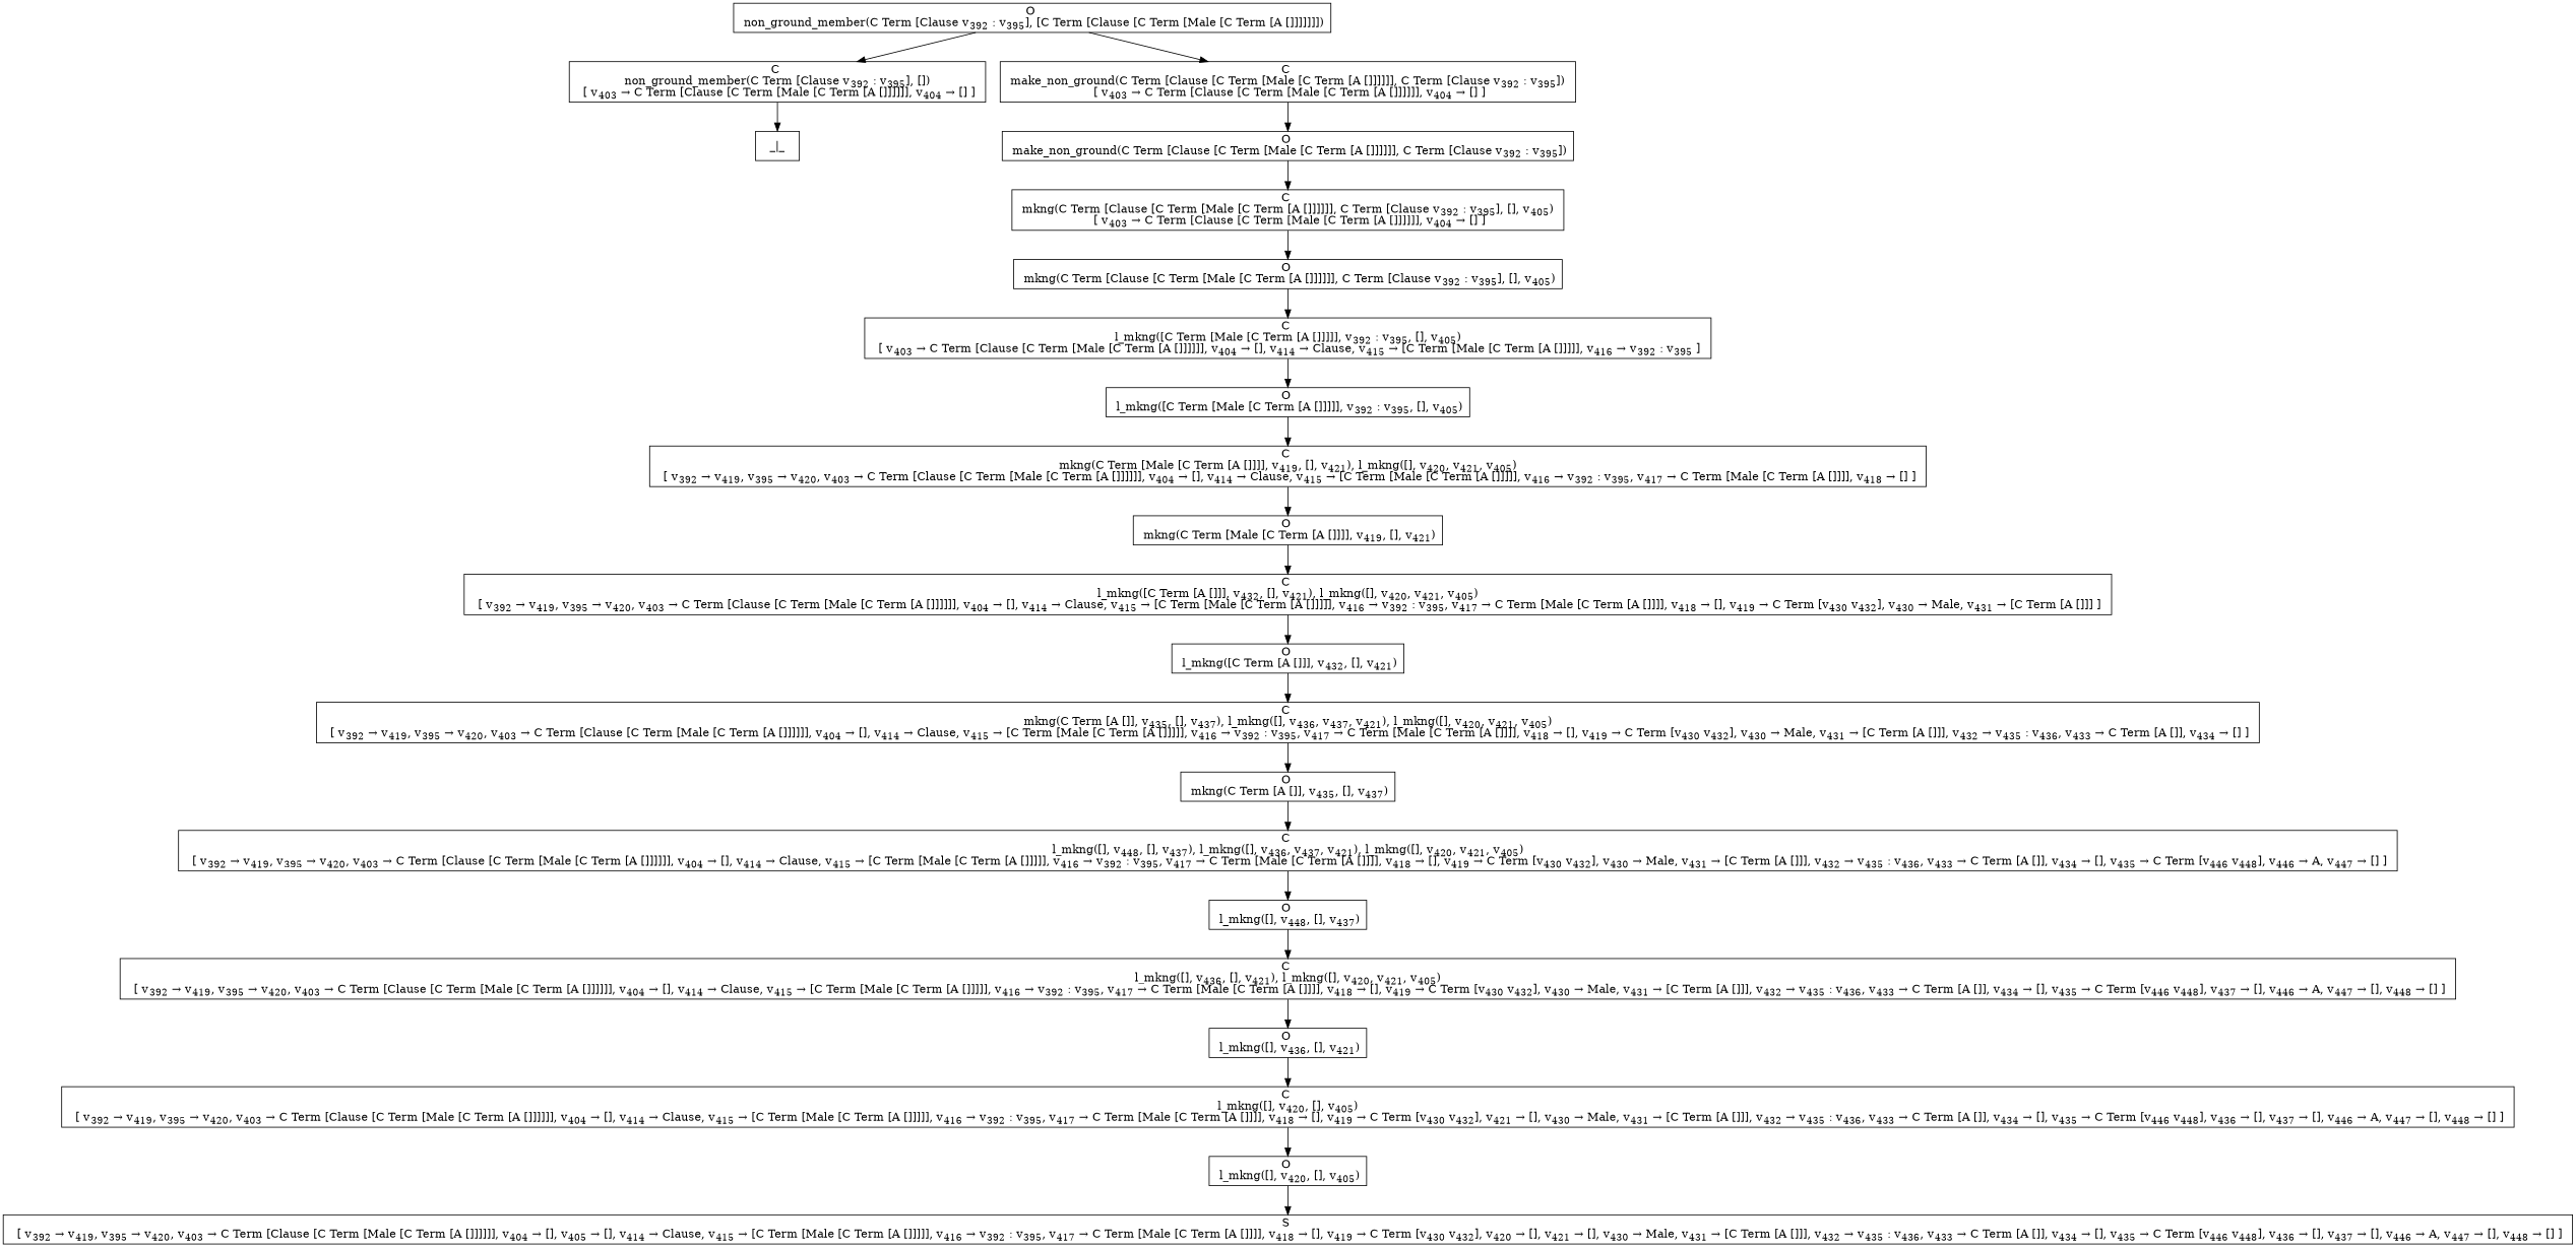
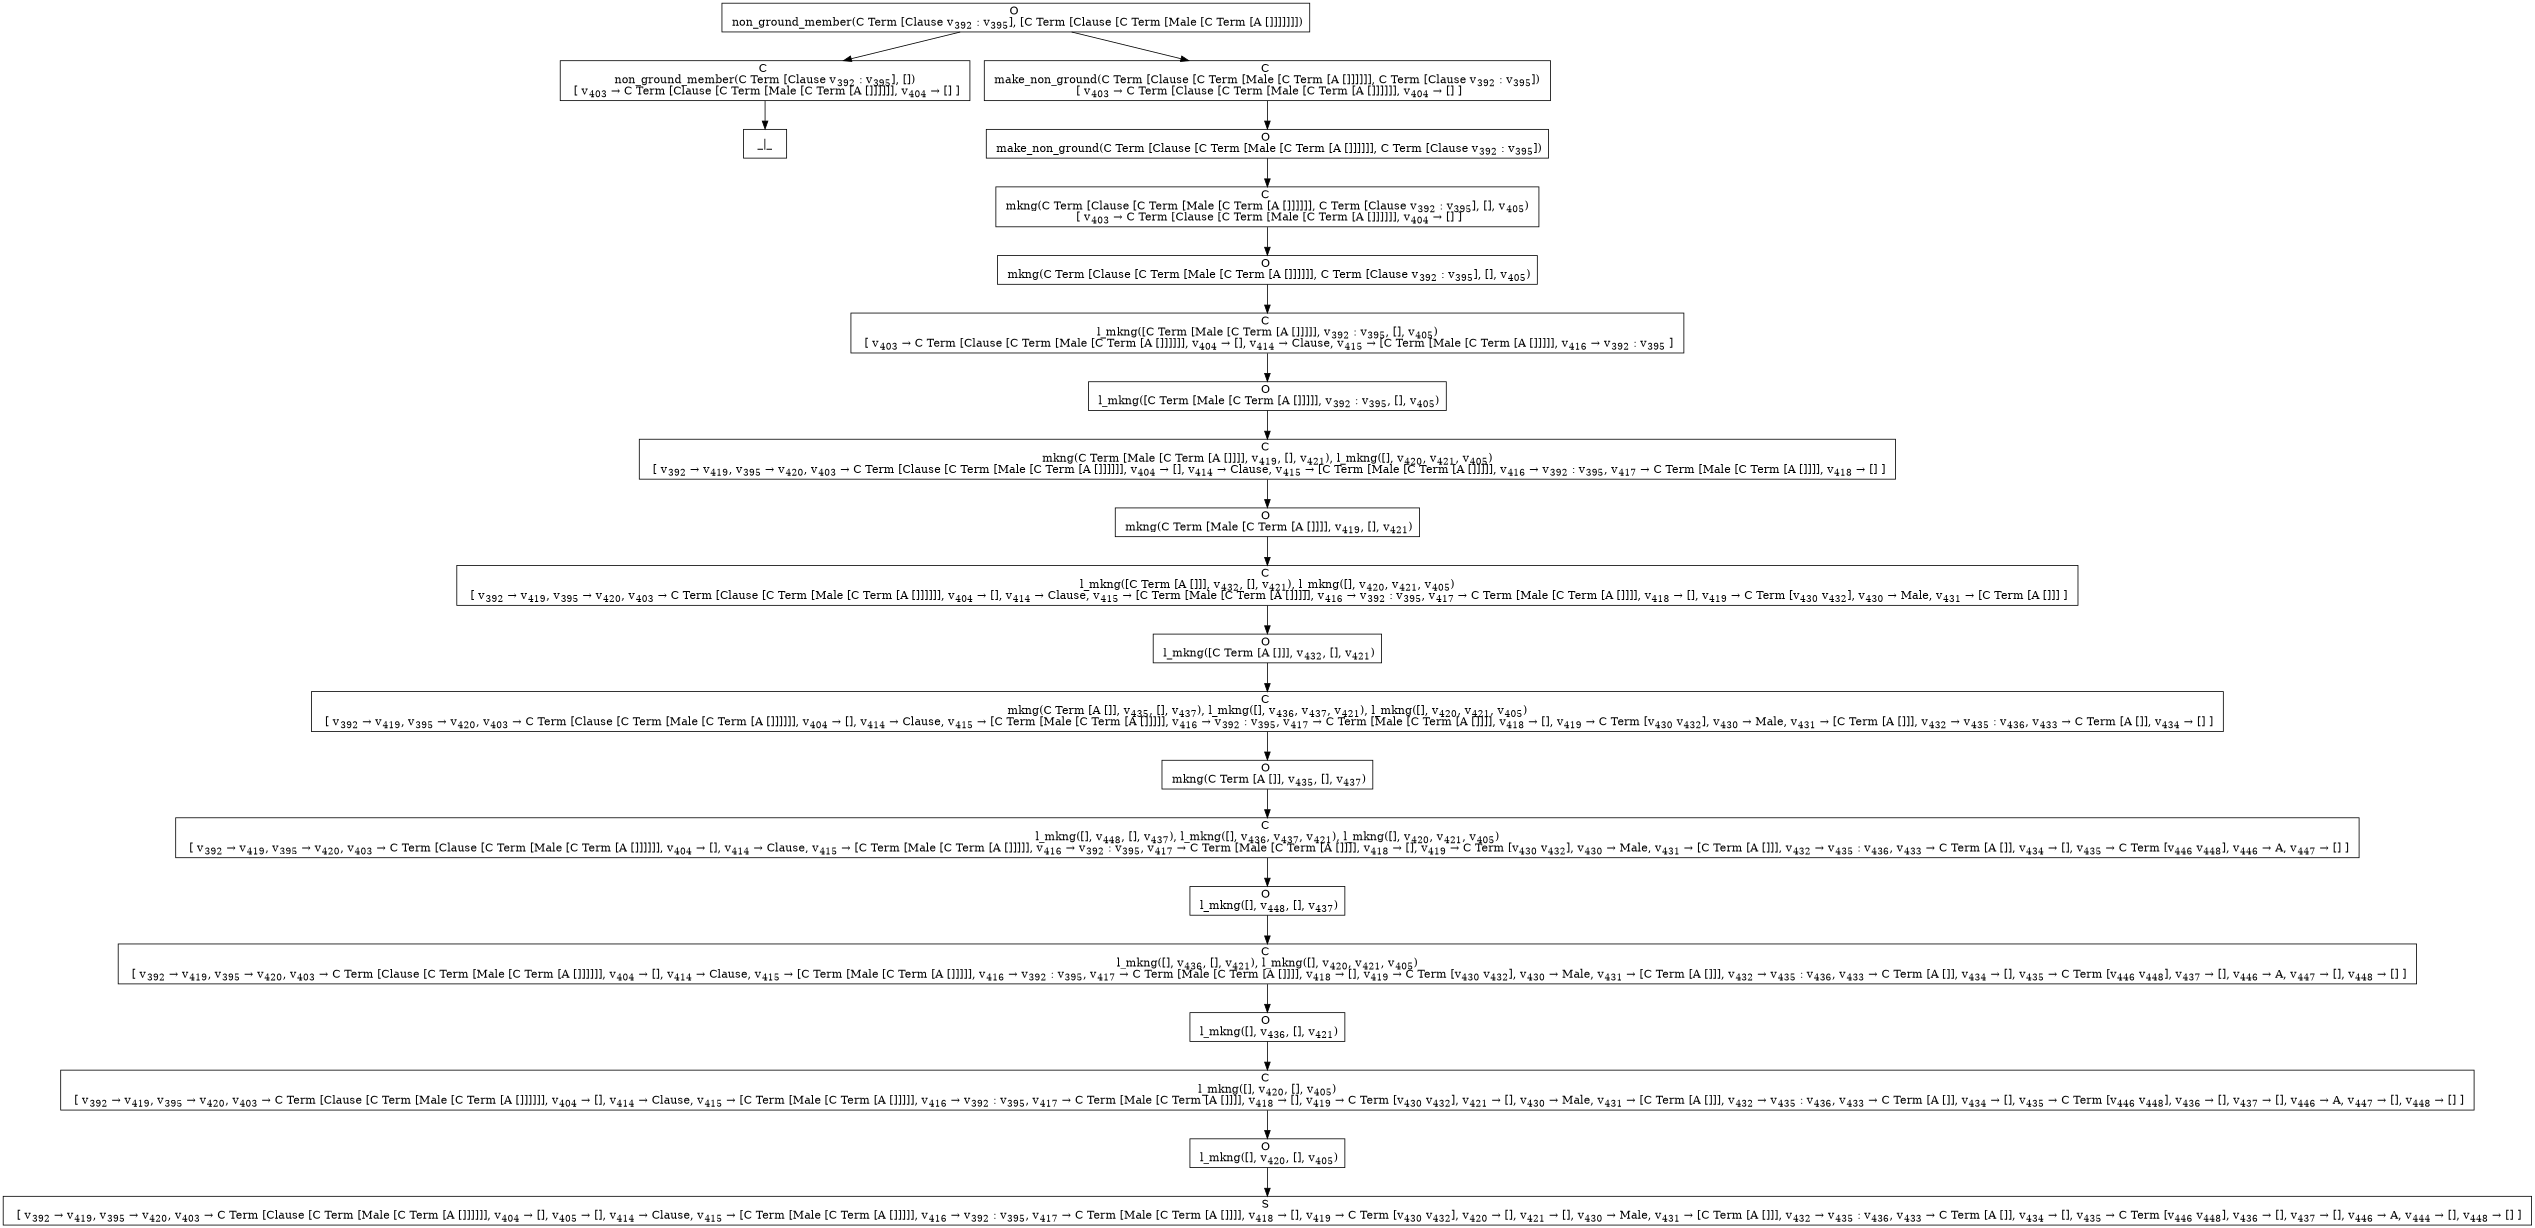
  digraph {
    rankdir=TB
    node [fillcolor=white shape=box style=filled]
    n1 [label=<O <BR/> non_ground_member(C Term [Clause v<SUB>392</SUB> : v<SUB>395</SUB>], [C Term [Clause [C Term [Male [C Term [A []]]]]]])>]
    n2 [label=<C <BR/> non_ground_member(C Term [Clause v<SUB>392</SUB> : v<SUB>395</SUB>], []) <BR/>  [ v<SUB>403</SUB> &rarr; C Term [Clause [C Term [Male [C Term [A []]]]]], v<SUB>404</SUB> &rarr; [] ] >]
    n3 [label=<C <BR/> make_non_ground(C Term [Clause [C Term [Male [C Term [A []]]]]], C Term [Clause v<SUB>392</SUB> : v<SUB>395</SUB>]) <BR/>  [ v<SUB>403</SUB> &rarr; C Term [Clause [C Term [Male [C Term [A []]]]]], v<SUB>404</SUB> &rarr; [] ] >]
    n4 [label=<_|_>]
    n5 [label=<O <BR/> make_non_ground(C Term [Clause [C Term [Male [C Term [A []]]]]], C Term [Clause v<SUB>392</SUB> : v<SUB>395</SUB>])>]
    n6 [label=<C <BR/> mkng(C Term [Clause [C Term [Male [C Term [A []]]]]], C Term [Clause v<SUB>392</SUB> : v<SUB>395</SUB>], [], v<SUB>405</SUB>) <BR/>  [ v<SUB>403</SUB> &rarr; C Term [Clause [C Term [Male [C Term [A []]]]]], v<SUB>404</SUB> &rarr; [] ] >]
    n7 [label=<O <BR/> mkng(C Term [Clause [C Term [Male [C Term [A []]]]]], C Term [Clause v<SUB>392</SUB> : v<SUB>395</SUB>], [], v<SUB>405</SUB>)>]
    n8 [label=<C <BR/> l_mkng([C Term [Male [C Term [A []]]]], v<SUB>392</SUB> : v<SUB>395</SUB>, [], v<SUB>405</SUB>) <BR/>  [ v<SUB>403</SUB> &rarr; C Term [Clause [C Term [Male [C Term [A []]]]]], v<SUB>404</SUB> &rarr; [], v<SUB>414</SUB> &rarr; Clause, v<SUB>415</SUB> &rarr; [C Term [Male [C Term [A []]]]], v<SUB>416</SUB> &rarr; v<SUB>392</SUB> : v<SUB>395</SUB> ] >]
    n9 [label=<O <BR/> l_mkng([C Term [Male [C Term [A []]]]], v<SUB>392</SUB> : v<SUB>395</SUB>, [], v<SUB>405</SUB>)>]
    n10 [label=<C <BR/> mkng(C Term [Male [C Term [A []]]], v<SUB>419</SUB>, [], v<SUB>421</SUB>), l_mkng([], v<SUB>420</SUB>, v<SUB>421</SUB>, v<SUB>405</SUB>) <BR/>  [ v<SUB>392</SUB> &rarr; v<SUB>419</SUB>, v<SUB>395</SUB> &rarr; v<SUB>420</SUB>, v<SUB>403</SUB> &rarr; C Term [Clause [C Term [Male [C Term [A []]]]]], v<SUB>404</SUB> &rarr; [], v<SUB>414</SUB> &rarr; Clause, v<SUB>415</SUB> &rarr; [C Term [Male [C Term [A []]]]], v<SUB>416</SUB> &rarr; v<SUB>392</SUB> : v<SUB>395</SUB>, v<SUB>417</SUB> &rarr; C Term [Male [C Term [A []]]], v<SUB>418</SUB> &rarr; [] ] >]
    n11 [label=<O <BR/> mkng(C Term [Male [C Term [A []]]], v<SUB>419</SUB>, [], v<SUB>421</SUB>)>]
    n12 [label=<C <BR/> l_mkng([C Term [A []]], v<SUB>432</SUB>, [], v<SUB>421</SUB>), l_mkng([], v<SUB>420</SUB>, v<SUB>421</SUB>, v<SUB>405</SUB>) <BR/>  [ v<SUB>392</SUB> &rarr; v<SUB>419</SUB>, v<SUB>395</SUB> &rarr; v<SUB>420</SUB>, v<SUB>403</SUB> &rarr; C Term [Clause [C Term [Male [C Term [A []]]]]], v<SUB>404</SUB> &rarr; [], v<SUB>414</SUB> &rarr; Clause, v<SUB>415</SUB> &rarr; [C Term [Male [C Term [A []]]]], v<SUB>416</SUB> &rarr; v<SUB>392</SUB> : v<SUB>395</SUB>, v<SUB>417</SUB> &rarr; C Term [Male [C Term [A []]]], v<SUB>418</SUB> &rarr; [], v<SUB>419</SUB> &rarr; C Term [v<SUB>430</SUB> v<SUB>432</SUB>], v<SUB>430</SUB> &rarr; Male, v<SUB>431</SUB> &rarr; [C Term [A []]] ] >]
    n13 [label=<O <BR/> l_mkng([C Term [A []]], v<SUB>432</SUB>, [], v<SUB>421</SUB>)>]
    n14 [label=<C <BR/> mkng(C Term [A []], v<SUB>435</SUB>, [], v<SUB>437</SUB>), l_mkng([], v<SUB>436</SUB>, v<SUB>437</SUB>, v<SUB>421</SUB>), l_mkng([], v<SUB>420</SUB>, v<SUB>421</SUB>, v<SUB>405</SUB>) <BR/>  [ v<SUB>392</SUB> &rarr; v<SUB>419</SUB>, v<SUB>395</SUB> &rarr; v<SUB>420</SUB>, v<SUB>403</SUB> &rarr; C Term [Clause [C Term [Male [C Term [A []]]]]], v<SUB>404</SUB> &rarr; [], v<SUB>414</SUB> &rarr; Clause, v<SUB>415</SUB> &rarr; [C Term [Male [C Term [A []]]]], v<SUB>416</SUB> &rarr; v<SUB>392</SUB> : v<SUB>395</SUB>, v<SUB>417</SUB> &rarr; C Term [Male [C Term [A []]]], v<SUB>418</SUB> &rarr; [], v<SUB>419</SUB> &rarr; C Term [v<SUB>430</SUB> v<SUB>432</SUB>], v<SUB>430</SUB> &rarr; Male, v<SUB>431</SUB> &rarr; [C Term [A []]], v<SUB>432</SUB> &rarr; v<SUB>435</SUB> : v<SUB>436</SUB>, v<SUB>433</SUB> &rarr; C Term [A []], v<SUB>434</SUB> &rarr; [] ] >]
    n15 [label=<O <BR/> mkng(C Term [A []], v<SUB>435</SUB>, [], v<SUB>437</SUB>)>]
    n16 [label=<C <BR/> l_mkng([], v<SUB>448</SUB>, [], v<SUB>437</SUB>), l_mkng([], v<SUB>436</SUB>, v<SUB>437</SUB>, v<SUB>421</SUB>), l_mkng([], v<SUB>420</SUB>, v<SUB>421</SUB>, v<SUB>405</SUB>) <BR/>  [ v<SUB>392</SUB> &rarr; v<SUB>419</SUB>, v<SUB>395</SUB> &rarr; v<SUB>420</SUB>, v<SUB>403</SUB> &rarr; C Term [Clause [C Term [Male [C Term [A []]]]]], v<SUB>404</SUB> &rarr; [], v<SUB>414</SUB> &rarr; Clause, v<SUB>415</SUB> &rarr; [C Term [Male [C Term [A []]]]], v<SUB>416</SUB> &rarr; v<SUB>392</SUB> : v<SUB>395</SUB>, v<SUB>417</SUB> &rarr; C Term [Male [C Term [A []]]], v<SUB>418</SUB> &rarr; [], v<SUB>419</SUB> &rarr; C Term [v<SUB>430</SUB> v<SUB>432</SUB>], v<SUB>430</SUB> &rarr; Male, v<SUB>431</SUB> &rarr; [C Term [A []]], v<SUB>432</SUB> &rarr; v<SUB>435</SUB> : v<SUB>436</SUB>, v<SUB>433</SUB> &rarr; C Term [A []], v<SUB>434</SUB> &rarr; [], v<SUB>435</SUB> &rarr; C Term [v<SUB>446</SUB> v<SUB>448</SUB>], v<SUB>446</SUB> &rarr; A, v<SUB>447</SUB> &rarr; [] ] >]
    n17 [label=<O <BR/> l_mkng([], v<SUB>448</SUB>, [], v<SUB>437</SUB>)>]
    n18 [label=<C <BR/> l_mkng([], v<SUB>436</SUB>, [], v<SUB>421</SUB>), l_mkng([], v<SUB>420</SUB>, v<SUB>421</SUB>, v<SUB>405</SUB>) <BR/>  [ v<SUB>392</SUB> &rarr; v<SUB>419</SUB>, v<SUB>395</SUB> &rarr; v<SUB>420</SUB>, v<SUB>403</SUB> &rarr; C Term [Clause [C Term [Male [C Term [A []]]]]], v<SUB>404</SUB> &rarr; [], v<SUB>414</SUB> &rarr; Clause, v<SUB>415</SUB> &rarr; [C Term [Male [C Term [A []]]]], v<SUB>416</SUB> &rarr; v<SUB>392</SUB> : v<SUB>395</SUB>, v<SUB>417</SUB> &rarr; C Term [Male [C Term [A []]]], v<SUB>418</SUB> &rarr; [], v<SUB>419</SUB> &rarr; C Term [v<SUB>430</SUB> v<SUB>432</SUB>], v<SUB>430</SUB> &rarr; Male, v<SUB>431</SUB> &rarr; [C Term [A []]], v<SUB>432</SUB> &rarr; v<SUB>435</SUB> : v<SUB>436</SUB>, v<SUB>433</SUB> &rarr; C Term [A []], v<SUB>434</SUB> &rarr; [], v<SUB>435</SUB> &rarr; C Term [v<SUB>446</SUB> v<SUB>448</SUB>], v<SUB>437</SUB> &rarr; [], v<SUB>446</SUB> &rarr; A, v<SUB>447</SUB> &rarr; [], v<SUB>448</SUB> &rarr; [] ] >]
    n19 [label=<O <BR/> l_mkng([], v<SUB>436</SUB>, [], v<SUB>421</SUB>)>]
    n20 [label=<C <BR/> l_mkng([], v<SUB>420</SUB>, [], v<SUB>405</SUB>) <BR/>  [ v<SUB>392</SUB> &rarr; v<SUB>419</SUB>, v<SUB>395</SUB> &rarr; v<SUB>420</SUB>, v<SUB>403</SUB> &rarr; C Term [Clause [C Term [Male [C Term [A []]]]]], v<SUB>404</SUB> &rarr; [], v<SUB>414</SUB> &rarr; Clause, v<SUB>415</SUB> &rarr; [C Term [Male [C Term [A []]]]], v<SUB>416</SUB> &rarr; v<SUB>392</SUB> : v<SUB>395</SUB>, v<SUB>417</SUB> &rarr; C Term [Male [C Term [A []]]], v<SUB>418</SUB> &rarr; [], v<SUB>419</SUB> &rarr; C Term [v<SUB>430</SUB> v<SUB>432</SUB>], v<SUB>421</SUB> &rarr; [], v<SUB>430</SUB> &rarr; Male, v<SUB>431</SUB> &rarr; [C Term [A []]], v<SUB>432</SUB> &rarr; v<SUB>435</SUB> : v<SUB>436</SUB>, v<SUB>433</SUB> &rarr; C Term [A []], v<SUB>434</SUB> &rarr; [], v<SUB>435</SUB> &rarr; C Term [v<SUB>446</SUB> v<SUB>448</SUB>], v<SUB>436</SUB> &rarr; [], v<SUB>437</SUB> &rarr; [], v<SUB>446</SUB> &rarr; A, v<SUB>447</SUB> &rarr; [], v<SUB>448</SUB> &rarr; [] ] >]
    n21 [label=<O <BR/> l_mkng([], v<SUB>420</SUB>, [], v<SUB>405</SUB>)>]
-   n22 [label=<S <BR/>  [ v<SUB>392</SUB> &rarr; v<SUB>419</SUB>, v<SUB>395</SUB> &rarr; v<SUB>420</SUB>, v<SUB>403</SUB> &rarr; C Term [Clause [C Term [Male [C Term [A []]]]]], v<SUB>404</SUB> &rarr; [], v<SUB>405</SUB> &rarr; [], v<SUB>414</SUB> &rarr; Clause, v<SUB>415</SUB> &rarr; [C Term [Male [C Term [A []]]]], v<SUB>416</SUB> &rarr; v<SUB>392</SUB> : v<SUB>395</SUB>, v<SUB>417</SUB> &rarr; C Term [Male [C Term [A []]]], v<SUB>418</SUB> &rarr; [], v<SUB>419</SUB> &rarr; C Term [v<SUB>430</SUB> v<SUB>432</SUB>], v<SUB>420</SUB> &rarr; [], v<SUB>421</SUB> &rarr; [], v<SUB>430</SUB> &rarr; Male, v<SUB>431</SUB> &rarr; [C Term [A []]], v<SUB>432</SUB> &rarr; v<SUB>435</SUB> : v<SUB>436</SUB>, v<SUB>433</SUB> &rarr; C Term [A []], v<SUB>434</SUB> &rarr; [], v<SUB>435</SUB> &rarr; C Term [v<SUB>446</SUB> v<SUB>448</SUB>], v<SUB>436</SUB> &rarr; [], v<SUB>437</SUB> &rarr; [], v<SUB>446</SUB> &rarr; A, v<SUB>447</SUB> &rarr; [], v<SUB>448</SUB> &rarr; [] ] >]
+   n22 [label=<S <BR/>  [ v<SUB>392</SUB> &rarr; v<SUB>419</SUB>, v<SUB>395</SUB> &rarr; v<SUB>420</SUB>, v<SUB>403</SUB> &rarr; C Term [Clause [C Term [Male [C Term [A []]]]]], v<SUB>404</SUB> &rarr; [], v<SUB>405</SUB> &rarr; [], v<SUB>414</SUB> &rarr; Clause, v<SUB>415</SUB> &rarr; [C Term [Male [C Term [A []]]]], v<SUB>416</SUB> &rarr; v<SUB>392</SUB> : v<SUB>395</SUB>, v<SUB>417</SUB> &rarr; C Term [Male [C Term [A []]]], v<SUB>418</SUB> &rarr; [], v<SUB>419</SUB> &rarr; C Term [v<SUB>430</SUB> v<SUB>432</SUB>], v<SUB>420</SUB> &rarr; [], v<SUB>421</SUB> &rarr; [], v<SUB>430</SUB> &rarr; Male, v<SUB>431</SUB> &rarr; [C Term [A []]], v<SUB>432</SUB> &rarr; v<SUB>435</SUB> : v<SUB>436</SUB>, v<SUB>433</SUB> &rarr; C Term [A []], v<SUB>434</SUB> &rarr; [], v<SUB>435</SUB> &rarr; C Term [v<SUB>446</SUB> v<SUB>448</SUB>], v<SUB>436</SUB> &rarr; [], v<SUB>437</SUB> &rarr; [], v<SUB>446</SUB> &rarr; A, v<SUB>444</SUB> &rarr; [], v<SUB>448</SUB> &rarr; [] ] >]
    n1 -> n2
    n1 -> n3
    n2 -> n4
    n3 -> n5
    n5 -> n6
    n6 -> n7
    n7 -> n8
    n8 -> n9
    n9 -> n10
    n10 -> n11
    n11 -> n12
    n12 -> n13
    n13 -> n14
    n14 -> n15
    n15 -> n16
    n16 -> n17
    n17 -> n18
    n18 -> n19
    n19 -> n20
    n20 -> n21
    n21 -> n22
  }
